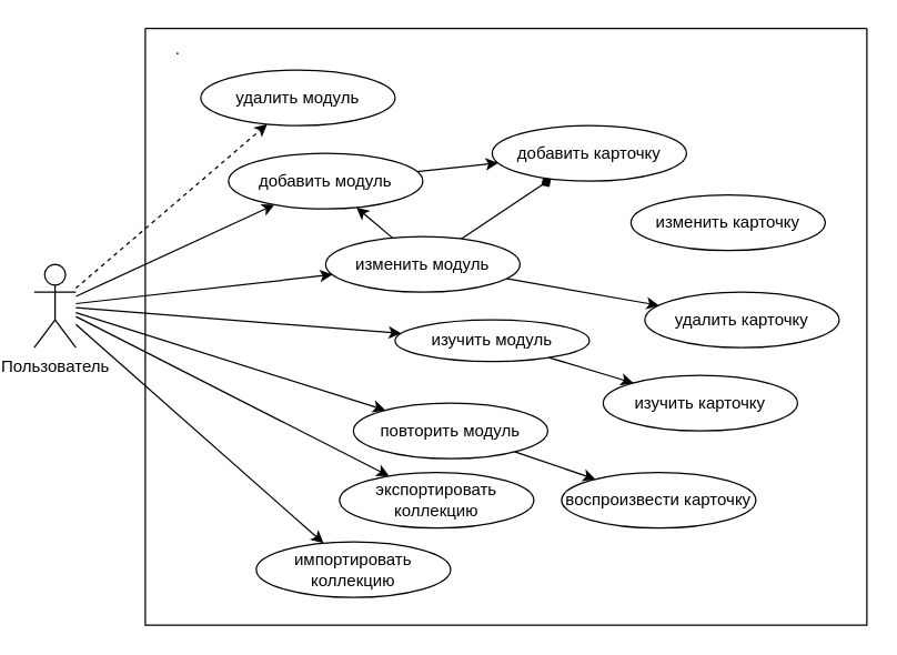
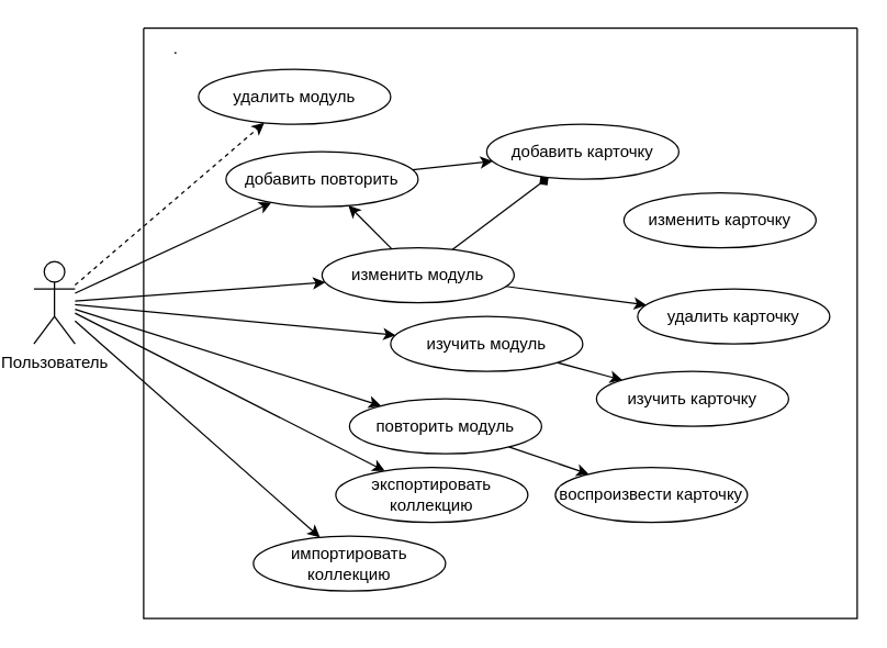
  <mxCell id="0" />
  <mxCell id="1" parent="0" />
  <mxCell id="2" style="edgeStyle=none;html=1;" parent="1" source="9" target="13" edge="1"><mxGeometry relative="1" as="geometry" /></mxCell>
  <mxCell id="3" style="edgeStyle=none;html=1;" parent="1" source="9" target="23" edge="1"><mxGeometry relative="1" as="geometry"><mxPoint x="250.944" y="259.262" as="targetPoint" /></mxGeometry></mxCell>
  <mxCell id="4" style="edgeStyle=none;html=1;" parent="1" source="9" target="18" edge="1"><mxGeometry relative="1" as="geometry" /></mxCell>
  <mxCell id="5" style="edgeStyle=none;html=1;dashed=1;" parent="1" source="9" target="14" edge="1"><mxGeometry relative="1" as="geometry" /></mxCell>
  <mxCell id="6" style="edgeStyle=none;html=1;" edge="1" parent="1" source="9" target="25"><mxGeometry relative="1" as="geometry" /></mxCell>
  <mxCell id="7" style="edgeStyle=none;html=1;" edge="1" parent="1" source="9" target="28"><mxGeometry relative="1" as="geometry" /></mxCell>
  <mxCell id="8" style="edgeStyle=none;html=1;" edge="1" parent="1" source="9" target="29"><mxGeometry relative="1" as="geometry" /></mxCell>
  <mxCell id="9" value="Пользователь" style="shape=umlActor;verticalLabelPosition=bottom;verticalAlign=top;html=1;outlineConnect=0;" parent="1" vertex="1"><mxGeometry x="20" y="190" width="30" height="60" as="geometry" /></mxCell>
  <mxCell id="10" value="" style="swimlane;startSize=0;" parent="1" vertex="1"><mxGeometry x="100" y="20" width="520" height="430" as="geometry" /></mxCell>
  <mxCell id="11" value="." style="text;html=1;strokeColor=none;fillColor=none;align=left;verticalAlign=middle;whiteSpace=wrap;rounded=0;" parent="10" vertex="1"><mxGeometry x="20" width="410" height="30" as="geometry" /></mxCell>
  <mxCell id="12" style="edgeStyle=none;html=1;" parent="10" source="13" target="19" edge="1"><mxGeometry relative="1" as="geometry" /></mxCell>
- <mxCell id="13" value="добавить модуль" style="ellipse;whiteSpace=wrap;html=1;" parent="10" vertex="1"><mxGeometry x="60" y="90" width="140" height="40" as="geometry" /></mxCell>
+ <mxCell id="13" value="добавить повторить" style="ellipse;whiteSpace=wrap;html=1;" parent="10" vertex="1"><mxGeometry x="60" y="90" width="140" height="40" as="geometry" /></mxCell>
  <mxCell id="14" value="удалить модуль" style="ellipse;whiteSpace=wrap;html=1;" parent="10" vertex="1"><mxGeometry x="40" y="30" width="140" height="40" as="geometry" /></mxCell>
  <mxCell id="15" style="edgeStyle=none;html=1;endArrow=diamond;" parent="10" source="18" target="19" edge="1"><mxGeometry relative="1" as="geometry" /></mxCell>
  <mxCell id="16" style="edgeStyle=none;html=1;" parent="10" source="18" target="20" edge="1"><mxGeometry relative="1" as="geometry" /></mxCell>
  <mxCell id="17" style="edgeStyle=none;html=1;" parent="10" source="18" target="13" edge="1"><mxGeometry relative="1" as="geometry" /></mxCell>
- <mxCell id="18" value="изменить модуль" style="ellipse;whiteSpace=wrap;html=1;" parent="10" vertex="1"><mxGeometry x="130" y="150" width="140" height="40" as="geometry" /></mxCell>
+ <mxCell id="18" value="изменить модуль" style="ellipse;whiteSpace=wrap;html=1;" parent="10" vertex="1"><mxGeometry x="130" y="160" width="140" height="40" as="geometry" /></mxCell>
  <mxCell id="19" value="добавить карточку" style="ellipse;whiteSpace=wrap;html=1;" parent="10" vertex="1"><mxGeometry x="250" y="70" width="140" height="40" as="geometry" /></mxCell>
  <mxCell id="20" value="удалить карточку" style="ellipse;whiteSpace=wrap;html=1;" parent="10" vertex="1"><mxGeometry x="360" y="190" width="140" height="40" as="geometry" /></mxCell>
  <mxCell id="21" value="изменить карточку" style="ellipse;whiteSpace=wrap;html=1;" parent="10" vertex="1"><mxGeometry x="350" y="120" width="140" height="40" as="geometry" /></mxCell>
  <mxCell id="22" style="edgeStyle=none;html=1;" edge="1" parent="10" source="23" target="26"><mxGeometry relative="1" as="geometry" /></mxCell>
- <mxCell id="23" value="изучить модуль" style="ellipse;whiteSpace=wrap;html=1;" vertex="1" parent="10"><mxGeometry x="180" y="210" width="140" height="30" as="geometry" /></mxCell>
+ <mxCell id="23" value="изучить модуль" style="ellipse;whiteSpace=wrap;html=1;" vertex="1" parent="10"><mxGeometry x="180" y="210" width="140" height="40" as="geometry" /></mxCell>
  <mxCell id="24" style="edgeStyle=none;html=1;" edge="1" parent="10" source="25" target="27"><mxGeometry relative="1" as="geometry" /></mxCell>
  <mxCell id="25" value="повторить модуль" style="ellipse;whiteSpace=wrap;html=1;" vertex="1" parent="10"><mxGeometry x="150" y="270" width="140" height="40" as="geometry" /></mxCell>
  <mxCell id="26" value="изучить карточку" style="ellipse;whiteSpace=wrap;html=1;" vertex="1" parent="10"><mxGeometry x="330" y="250" width="140" height="40" as="geometry" /></mxCell>
  <mxCell id="27" value="воспроизвести карточку" style="ellipse;whiteSpace=wrap;html=1;" vertex="1" parent="10"><mxGeometry x="300" y="320" width="140" height="40" as="geometry" /></mxCell>
  <mxCell id="28" value="экспортировать коллекцию" style="ellipse;whiteSpace=wrap;html=1;" vertex="1" parent="10"><mxGeometry x="140" y="320" width="140" height="40" as="geometry" /></mxCell>
  <mxCell id="29" value="импортировать коллекцию" style="ellipse;whiteSpace=wrap;html=1;" vertex="1" parent="10"><mxGeometry x="80" y="370" width="140" height="40" as="geometry" /></mxCell>
